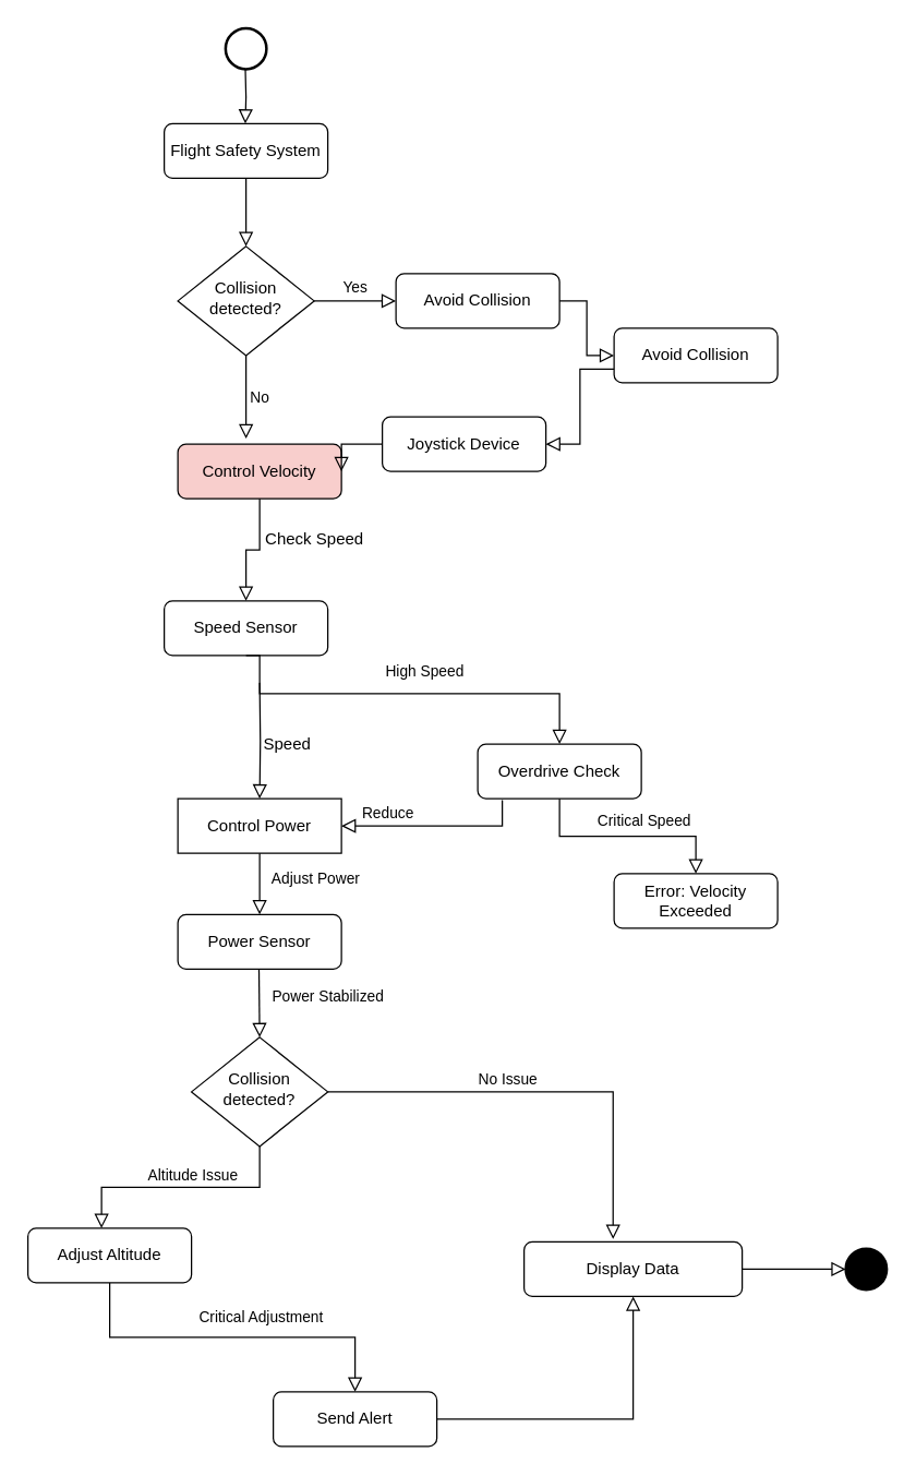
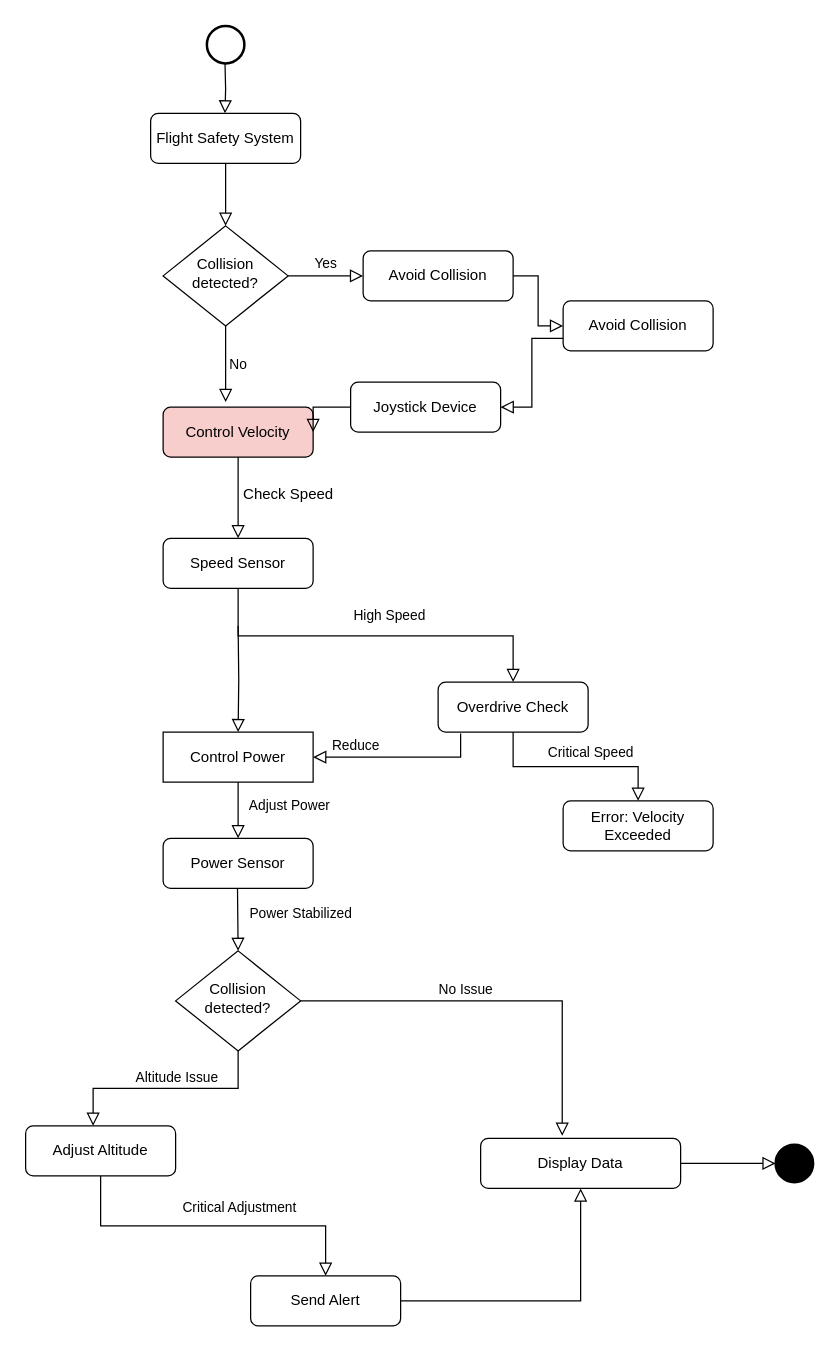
  <mxCell id="0" />
  <mxCell id="1" parent="0" />
  <mxCell id="2" value="" style="rounded=0;html=1;jettySize=auto;orthogonalLoop=1;fontSize=11;endArrow=block;endFill=0;endSize=8;strokeWidth=1;shadow=0;labelBackgroundColor=none;edgeStyle=orthogonalEdgeStyle;" parent="1" source="3" target="5" edge="1"><mxGeometry relative="1" as="geometry" /></mxCell>
  <mxCell id="3" value="Flight Safety System" style="rounded=1;whiteSpace=wrap;html=1;fontSize=12;glass=0;strokeWidth=1;shadow=0;" parent="1" vertex="1"><mxGeometry x="120" y="90" width="120" height="40" as="geometry" /></mxCell>
  <mxCell id="4" value="Yes" style="edgeStyle=orthogonalEdgeStyle;rounded=0;html=1;jettySize=auto;orthogonalLoop=1;fontSize=11;endArrow=block;endFill=0;endSize=8;strokeWidth=1;shadow=0;labelBackgroundColor=none;" parent="1" source="5" target="6" edge="1"><mxGeometry y="10" relative="1" as="geometry"><mxPoint as="offset" /></mxGeometry></mxCell>
  <mxCell id="5" value="Collision detected?" style="rhombus;whiteSpace=wrap;html=1;shadow=0;fontFamily=Helvetica;fontSize=12;align=center;strokeWidth=1;spacing=6;spacingTop=-4;" parent="1" vertex="1"><mxGeometry x="130" y="180" width="100" height="80" as="geometry" /></mxCell>
  <mxCell id="6" value="Avoid Collision" style="rounded=1;whiteSpace=wrap;html=1;fontSize=12;glass=0;strokeWidth=1;shadow=0;" parent="1" vertex="1"><mxGeometry x="290" y="200" width="120" height="40" as="geometry" /></mxCell>
  <mxCell id="7" value="" style="strokeWidth=2;html=1;shape=mxgraph.flowchart.start_2;whiteSpace=wrap;" vertex="1" parent="1"><mxGeometry x="165" y="20" width="30" height="30" as="geometry" /></mxCell>
  <mxCell id="8" value="" style="rounded=0;html=1;jettySize=auto;orthogonalLoop=1;fontSize=11;endArrow=block;endFill=0;endSize=8;strokeWidth=1;shadow=0;labelBackgroundColor=none;edgeStyle=orthogonalEdgeStyle;" edge="1" parent="1"><mxGeometry relative="1" as="geometry"><mxPoint x="179.5" y="50" as="sourcePoint" /><mxPoint x="179.5" y="90" as="targetPoint" /></mxGeometry></mxCell>
  <mxCell id="9" value="" style="edgeStyle=orthogonalEdgeStyle;rounded=0;html=1;jettySize=auto;orthogonalLoop=1;fontSize=11;endArrow=block;endFill=0;endSize=8;strokeWidth=1;shadow=0;labelBackgroundColor=none;exitX=1;exitY=0.5;exitDx=0;exitDy=0;" edge="1" parent="1" target="10" source="6"><mxGeometry y="10" relative="1" as="geometry"><mxPoint as="offset" /><mxPoint x="420" y="220" as="sourcePoint" /></mxGeometry></mxCell>
  <mxCell id="10" value="Avoid Collision" style="rounded=1;whiteSpace=wrap;html=1;fontSize=12;glass=0;strokeWidth=1;shadow=0;" vertex="1" parent="1"><mxGeometry x="450" y="240" width="120" height="40" as="geometry" /></mxCell>
  <mxCell id="11" value="Joystick Device" style="rounded=1;whiteSpace=wrap;html=1;fontSize=12;glass=0;strokeWidth=1;shadow=0;" vertex="1" parent="1"><mxGeometry x="280" y="305" width="120" height="40" as="geometry" /></mxCell>
  <mxCell id="12" value="" style="edgeStyle=orthogonalEdgeStyle;rounded=0;html=1;jettySize=auto;orthogonalLoop=1;fontSize=11;endArrow=block;endFill=0;endSize=8;strokeWidth=1;shadow=0;labelBackgroundColor=none;exitX=0;exitY=0.75;exitDx=0;exitDy=0;entryX=1;entryY=0.5;entryDx=0;entryDy=0;" edge="1" parent="1" source="10" target="11"><mxGeometry y="10" relative="1" as="geometry"><mxPoint as="offset" /><mxPoint x="420" y="325" as="sourcePoint" /><mxPoint x="470" y="365" as="targetPoint" /></mxGeometry></mxCell>
  <mxCell id="13" value="Control Velocity" style="rounded=1;whiteSpace=wrap;html=1;fontSize=12;glass=0;strokeWidth=1;shadow=0;fillColor=#f8cecc;" vertex="1" parent="1"><mxGeometry x="130" y="325" width="120" height="40" as="geometry" /></mxCell>
  <mxCell id="14" value="No" style="edgeStyle=orthogonalEdgeStyle;rounded=0;html=1;jettySize=auto;orthogonalLoop=1;fontSize=11;endArrow=block;endFill=0;endSize=8;strokeWidth=1;shadow=0;labelBackgroundColor=none;exitX=0.5;exitY=1;exitDx=0;exitDy=0;entryX=0.417;entryY=-0.1;entryDx=0;entryDy=0;entryPerimeter=0;" edge="1" parent="1" source="5" target="13"><mxGeometry y="10" relative="1" as="geometry"><mxPoint as="offset" /><mxPoint x="170" y="280" as="sourcePoint" /><mxPoint x="230" y="280" as="targetPoint" /></mxGeometry></mxCell>
  <mxCell id="15" value="" style="edgeStyle=orthogonalEdgeStyle;rounded=0;html=1;jettySize=auto;orthogonalLoop=1;fontSize=11;endArrow=block;endFill=0;endSize=8;strokeWidth=1;shadow=0;labelBackgroundColor=none;exitX=0;exitY=0.5;exitDx=0;exitDy=0;entryX=1;entryY=0.5;entryDx=0;entryDy=0;" edge="1" parent="1" source="11" target="13"><mxGeometry y="10" relative="1" as="geometry"><mxPoint as="offset" /><mxPoint x="260" y="360" as="sourcePoint" /><mxPoint x="300" y="400" as="targetPoint" /></mxGeometry></mxCell>
- <mxCell id="16" value="Speed Sensor" style="rounded=1;whiteSpace=wrap;html=1;fontSize=12;glass=0;strokeWidth=1;shadow=0;" vertex="1" parent="1"><mxGeometry x="120" y="440" width="120" height="40" as="geometry" /></mxCell>
+ <mxCell id="16" value="Speed Sensor" style="rounded=1;whiteSpace=wrap;html=1;fontSize=12;glass=0;strokeWidth=1;shadow=0;" vertex="1" parent="1"><mxGeometry x="130" y="430" width="120" height="40" as="geometry" /></mxCell>
  <mxCell id="17" value="" style="edgeStyle=orthogonalEdgeStyle;rounded=0;html=1;jettySize=auto;orthogonalLoop=1;fontSize=11;endArrow=block;endFill=0;endSize=8;strokeWidth=1;shadow=0;labelBackgroundColor=none;exitX=0.5;exitY=1;exitDx=0;exitDy=0;entryX=0.5;entryY=0;entryDx=0;entryDy=0;" edge="1" parent="1" source="13" target="16"><mxGeometry y="10" relative="1" as="geometry"><mxPoint as="offset" /><mxPoint x="210" y="390" as="sourcePoint" /><mxPoint x="170" y="440" as="targetPoint" /></mxGeometry></mxCell>
  <mxCell id="18" value="Check Speed" style="text;html=1;align=center;verticalAlign=middle;resizable=0;points=[];autosize=1;strokeColor=none;fillColor=none;" vertex="1" parent="1"><mxGeometry x="180" y="380" width="100" height="30" as="geometry" /></mxCell>
  <mxCell id="19" value="Overdrive Check" style="rounded=1;whiteSpace=wrap;html=1;fontSize=12;glass=0;strokeWidth=1;shadow=0;" vertex="1" parent="1"><mxGeometry x="350" y="545" width="120" height="40" as="geometry" /></mxCell>
  <mxCell id="20" value="" style="edgeStyle=orthogonalEdgeStyle;rounded=0;html=1;jettySize=auto;orthogonalLoop=1;fontSize=11;endArrow=block;endFill=0;endSize=8;strokeWidth=1;shadow=0;labelBackgroundColor=none;exitX=0.5;exitY=1;exitDx=0;exitDy=0;entryX=0.5;entryY=0;entryDx=0;entryDy=0;" edge="1" parent="1" source="16" target="19"><mxGeometry y="10" relative="1" as="geometry"><mxPoint as="offset" /><mxPoint x="220" y="495" as="sourcePoint" /><mxPoint x="180" y="545" as="targetPoint" /><Array as="points"><mxPoint x="190" y="508" /><mxPoint x="410" y="508" /></Array></mxGeometry></mxCell>
  <mxCell id="21" value="High Speed" style="edgeLabel;html=1;align=center;verticalAlign=middle;resizable=0;points=[];" vertex="1" connectable="0" parent="20"><mxGeometry x="0.169" y="2" relative="1" as="geometry"><mxPoint x="-14" y="-15" as="offset" /></mxGeometry></mxCell>
  <mxCell id="22" value="Control Power" style="whiteSpace=wrap;html=1;fontSize=12;glass=0;strokeWidth=1;shadow=0;rounded=0;" vertex="1" parent="1"><mxGeometry x="130" y="585" width="120" height="40" as="geometry" /></mxCell>
  <mxCell id="23" value="" style="edgeStyle=orthogonalEdgeStyle;rounded=0;html=1;jettySize=auto;orthogonalLoop=1;fontSize=11;endArrow=block;endFill=0;endSize=8;strokeWidth=1;shadow=0;labelBackgroundColor=none;entryX=0.5;entryY=0;entryDx=0;entryDy=0;" edge="1" parent="1" target="22"><mxGeometry y="10" relative="1" as="geometry"><mxPoint as="offset" /><mxPoint x="190" y="500" as="sourcePoint" /><mxPoint x="160" y="550" as="targetPoint" /></mxGeometry></mxCell>
- <mxCell id="24" value="Speed" style="text;html=1;align=center;verticalAlign=middle;resizable=0;points=[];autosize=1;strokeColor=none;fillColor=none;" vertex="1" parent="1"><mxGeometry x="180" y="530" width="60" height="30" as="geometry" /></mxCell>
  <mxCell id="25" value="Error: Velocity Exceeded" style="rounded=1;whiteSpace=wrap;html=1;fontSize=12;glass=0;strokeWidth=1;shadow=0;" vertex="1" parent="1"><mxGeometry x="450" y="640" width="120" height="40" as="geometry" /></mxCell>
  <mxCell id="26" value="" style="edgeStyle=orthogonalEdgeStyle;rounded=0;html=1;jettySize=auto;orthogonalLoop=1;fontSize=11;endArrow=block;endFill=0;endSize=8;strokeWidth=1;shadow=0;labelBackgroundColor=none;exitX=0.5;exitY=1;exitDx=0;exitDy=0;entryX=0.5;entryY=0;entryDx=0;entryDy=0;" edge="1" parent="1" source="19" target="25"><mxGeometry y="10" relative="1" as="geometry"><mxPoint as="offset" /><mxPoint x="450" y="610" as="sourcePoint" /><mxPoint x="410" y="660" as="targetPoint" /></mxGeometry></mxCell>
  <mxCell id="27" value="Critical Speed" style="edgeLabel;html=1;align=center;verticalAlign=middle;resizable=0;points=[];" vertex="1" connectable="0" parent="26"><mxGeometry x="0.052" y="1" relative="1" as="geometry"><mxPoint x="7" y="-11" as="offset" /></mxGeometry></mxCell>
  <mxCell id="28" value="" style="edgeStyle=orthogonalEdgeStyle;rounded=0;html=1;jettySize=auto;orthogonalLoop=1;fontSize=11;endArrow=block;endFill=0;endSize=8;strokeWidth=1;shadow=0;labelBackgroundColor=none;entryX=1;entryY=0.5;entryDx=0;entryDy=0;exitX=0.15;exitY=1.025;exitDx=0;exitDy=0;exitPerimeter=0;" edge="1" parent="1" source="19" target="22"><mxGeometry y="10" relative="1" as="geometry"><mxPoint as="offset" /><mxPoint x="410" y="610" as="sourcePoint" /><mxPoint x="340" y="690" as="targetPoint" /></mxGeometry></mxCell>
  <mxCell id="29" value="Reduce" style="edgeLabel;html=1;align=center;verticalAlign=middle;resizable=0;points=[];" vertex="1" connectable="0" parent="28"><mxGeometry x="0.519" y="1" relative="1" as="geometry"><mxPoint y="-11" as="offset" /></mxGeometry></mxCell>
  <mxCell id="30" value="Power Sensor" style="rounded=1;whiteSpace=wrap;html=1;fontSize=12;glass=0;strokeWidth=1;shadow=0;" vertex="1" parent="1"><mxGeometry x="130" y="670" width="120" height="40" as="geometry" /></mxCell>
  <mxCell id="31" value="" style="edgeStyle=orthogonalEdgeStyle;rounded=0;html=1;jettySize=auto;orthogonalLoop=1;fontSize=11;endArrow=block;endFill=0;endSize=8;strokeWidth=1;shadow=0;labelBackgroundColor=none;exitX=0.5;exitY=1;exitDx=0;exitDy=0;entryX=0.5;entryY=0;entryDx=0;entryDy=0;" edge="1" parent="1" source="22" target="30"><mxGeometry y="10" relative="1" as="geometry"><mxPoint as="offset" /><mxPoint x="210" y="720" as="sourcePoint" /><mxPoint x="170" y="745" as="targetPoint" /></mxGeometry></mxCell>
  <mxCell id="32" value="Adjust Power" style="edgeLabel;html=1;align=center;verticalAlign=middle;resizable=0;points=[];" vertex="1" connectable="0" parent="31"><mxGeometry x="-0.28" y="5" relative="1" as="geometry"><mxPoint x="35" y="2" as="offset" /></mxGeometry></mxCell>
  <mxCell id="33" value="Collision detected?" style="rhombus;whiteSpace=wrap;html=1;shadow=0;fontFamily=Helvetica;fontSize=12;align=center;strokeWidth=1;spacing=6;spacingTop=-4;" vertex="1" parent="1"><mxGeometry x="140" y="760" width="100" height="80" as="geometry" /></mxCell>
  <mxCell id="34" value="" style="edgeStyle=orthogonalEdgeStyle;rounded=0;html=1;jettySize=auto;orthogonalLoop=1;fontSize=11;endArrow=block;endFill=0;endSize=8;strokeWidth=1;shadow=0;labelBackgroundColor=none;exitX=0.5;exitY=1;exitDx=0;exitDy=0;entryX=0.5;entryY=0;entryDx=0;entryDy=0;" edge="1" parent="1" target="33"><mxGeometry y="10" relative="1" as="geometry"><mxPoint as="offset" /><mxPoint x="189.5" y="710" as="sourcePoint" /><mxPoint x="190" y="740" as="targetPoint" /></mxGeometry></mxCell>
  <mxCell id="35" value="Power Stabilized" style="edgeLabel;html=1;align=center;verticalAlign=middle;resizable=0;points=[];" vertex="1" connectable="0" parent="34"><mxGeometry x="-0.28" y="5" relative="1" as="geometry"><mxPoint x="45" y="2" as="offset" /></mxGeometry></mxCell>
  <mxCell id="36" value="Adjust Altitude" style="rounded=1;whiteSpace=wrap;html=1;fontSize=12;glass=0;strokeWidth=1;shadow=0;" vertex="1" parent="1"><mxGeometry x="20" y="900" width="120" height="40" as="geometry" /></mxCell>
  <mxCell id="37" value="Send Alert" style="rounded=1;whiteSpace=wrap;html=1;fontSize=12;glass=0;strokeWidth=1;shadow=0;" vertex="1" parent="1"><mxGeometry x="200" y="1020" width="120" height="40" as="geometry" /></mxCell>
  <mxCell id="38" value="Display Data" style="rounded=1;whiteSpace=wrap;html=1;fontSize=12;glass=0;strokeWidth=1;shadow=0;" vertex="1" parent="1"><mxGeometry x="384" y="910" width="160" height="40" as="geometry" /></mxCell>
  <mxCell id="39" value="" style="edgeStyle=orthogonalEdgeStyle;rounded=0;html=1;jettySize=auto;orthogonalLoop=1;fontSize=11;endArrow=block;endFill=0;endSize=8;strokeWidth=1;shadow=0;labelBackgroundColor=none;exitX=1;exitY=0.5;exitDx=0;exitDy=0;entryX=0.408;entryY=-0.05;entryDx=0;entryDy=0;entryPerimeter=0;" edge="1" parent="1" source="33" target="38"><mxGeometry y="10" relative="1" as="geometry"><mxPoint as="offset" /><mxPoint x="320" y="810" as="sourcePoint" /><mxPoint x="280" y="860" as="targetPoint" /></mxGeometry></mxCell>
  <mxCell id="40" value="No Issue" style="edgeLabel;html=1;align=center;verticalAlign=middle;resizable=0;points=[];" vertex="1" connectable="0" parent="39"><mxGeometry x="-0.176" y="3" relative="1" as="geometry"><mxPoint y="-7" as="offset" /></mxGeometry></mxCell>
  <mxCell id="41" value="" style="edgeStyle=orthogonalEdgeStyle;rounded=0;html=1;jettySize=auto;orthogonalLoop=1;fontSize=11;endArrow=block;endFill=0;endSize=8;strokeWidth=1;shadow=0;labelBackgroundColor=none;exitX=0.5;exitY=1;exitDx=0;exitDy=0;entryX=0.45;entryY=0;entryDx=0;entryDy=0;entryPerimeter=0;" edge="1" parent="1" source="33" target="36"><mxGeometry y="10" relative="1" as="geometry"><mxPoint as="offset" /><mxPoint x="195" y="870" as="sourcePoint" /><mxPoint x="388" y="978" as="targetPoint" /></mxGeometry></mxCell>
  <mxCell id="42" value="Altitude Issue" style="edgeLabel;html=1;align=center;verticalAlign=middle;resizable=0;points=[];" vertex="1" connectable="0" parent="41"><mxGeometry x="-0.176" y="3" relative="1" as="geometry"><mxPoint x="-7" y="-13" as="offset" /></mxGeometry></mxCell>
  <mxCell id="43" value="" style="edgeStyle=orthogonalEdgeStyle;rounded=0;html=1;jettySize=auto;orthogonalLoop=1;fontSize=11;endArrow=block;endFill=0;endSize=8;strokeWidth=1;shadow=0;labelBackgroundColor=none;exitX=0.5;exitY=1;exitDx=0;exitDy=0;entryX=0.5;entryY=0;entryDx=0;entryDy=0;" edge="1" parent="1" source="36" target="37"><mxGeometry y="10" relative="1" as="geometry"><mxPoint as="offset" /><mxPoint x="165" y="980" as="sourcePoint" /><mxPoint x="49" y="1040" as="targetPoint" /></mxGeometry></mxCell>
  <mxCell id="44" value="Critical Adjustment" style="edgeLabel;html=1;align=center;verticalAlign=middle;resizable=0;points=[];" vertex="1" connectable="0" parent="43"><mxGeometry x="-0.176" y="3" relative="1" as="geometry"><mxPoint x="43" y="-13" as="offset" /></mxGeometry></mxCell>
  <mxCell id="45" value="" style="edgeStyle=orthogonalEdgeStyle;rounded=0;html=1;jettySize=auto;orthogonalLoop=1;fontSize=11;endArrow=block;endFill=0;endSize=8;strokeWidth=1;shadow=0;labelBackgroundColor=none;exitX=1;exitY=0.5;exitDx=0;exitDy=0;entryX=0.5;entryY=1;entryDx=0;entryDy=0;" edge="1" parent="1" source="37" target="38"><mxGeometry y="10" relative="1" as="geometry"><mxPoint as="offset" /><mxPoint x="404" y="1030" as="sourcePoint" /><mxPoint x="364" y="1080" as="targetPoint" /></mxGeometry></mxCell>
  <mxCell id="46" value="" style="strokeWidth=2;html=1;shape=mxgraph.flowchart.start_2;whiteSpace=wrap;fillColor=#000000;" vertex="1" parent="1"><mxGeometry x="620" y="915" width="30" height="30" as="geometry" /></mxCell>
  <mxCell id="47" value="" style="edgeStyle=orthogonalEdgeStyle;rounded=0;html=1;jettySize=auto;orthogonalLoop=1;fontSize=11;endArrow=block;endFill=0;endSize=8;strokeWidth=1;shadow=0;labelBackgroundColor=none;exitX=1;exitY=0.5;exitDx=0;exitDy=0;entryX=0;entryY=0.5;entryDx=0;entryDy=0;entryPerimeter=0;" edge="1" parent="1" source="38" target="46"><mxGeometry y="10" relative="1" as="geometry"><mxPoint as="offset" /><mxPoint x="330" y="890" as="sourcePoint" /><mxPoint x="523" y="998" as="targetPoint" /></mxGeometry></mxCell>
